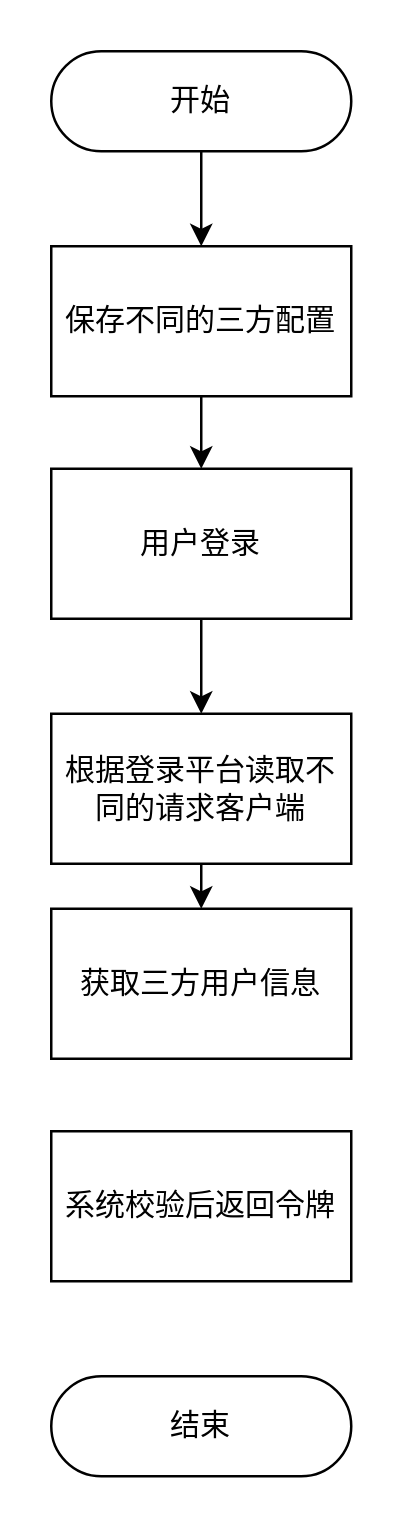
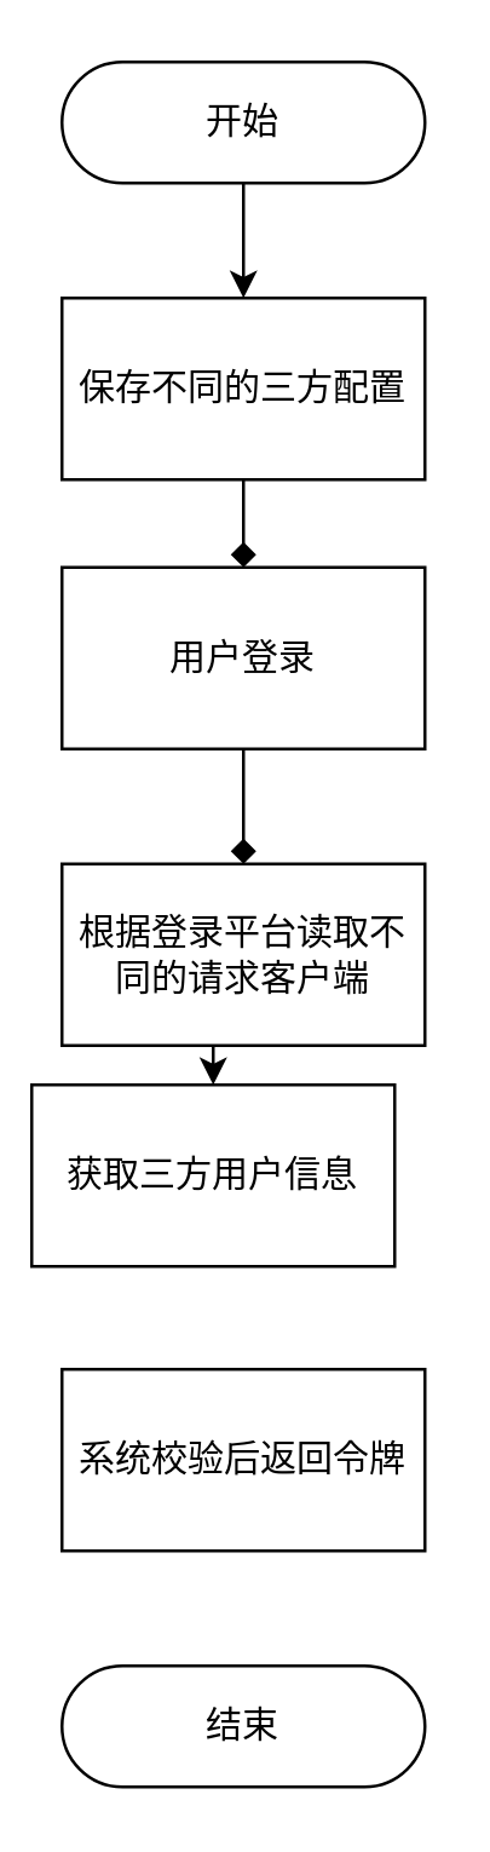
  <mxCell id="0" />
  <mxCell id="1" parent="0" />
- <mxCell id="2" style="edgeStyle=orthogonalEdgeStyle;rounded=0;orthogonalLoop=1;jettySize=auto;html=1;exitX=0.5;exitY=1;exitDx=0;exitDy=0;entryX=0.5;entryY=0;entryDx=0;entryDy=0;" edge="1" parent="1" source="3" target="8"><mxGeometry relative="1" as="geometry" /></mxCell>
+ <mxCell id="2" style="edgeStyle=orthogonalEdgeStyle;rounded=0;orthogonalLoop=1;jettySize=auto;html=1;exitX=0.5;exitY=1;exitDx=0;exitDy=0;entryX=0.5;entryY=0;entryDx=0;entryDy=0;endArrow=diamond;" edge="1" parent="1" source="3" target="8"><mxGeometry relative="1" as="geometry" /></mxCell>
  <mxCell id="3" value="保存不同的三方配置" style="rounded=0;whiteSpace=wrap;html=1;" vertex="1" parent="1"><mxGeometry x="20" y="98" width="120" height="60" as="geometry" /></mxCell>
  <mxCell id="4" style="edgeStyle=orthogonalEdgeStyle;rounded=0;orthogonalLoop=1;jettySize=auto;html=1;exitX=0.5;exitY=1;exitDx=0;exitDy=0;entryX=0.5;entryY=0;entryDx=0;entryDy=0;" edge="1" parent="1" source="5" target="3"><mxGeometry relative="1" as="geometry" /></mxCell>
  <mxCell id="5" value="开始" style="rounded=1;whiteSpace=wrap;html=1;arcSize=50;" vertex="1" parent="1"><mxGeometry x="20" y="20" width="120" height="40" as="geometry" /></mxCell>
  <mxCell id="6" value="结束" style="rounded=1;whiteSpace=wrap;html=1;arcSize=50;" vertex="1" parent="1"><mxGeometry x="20" y="550" width="120" height="40" as="geometry" /></mxCell>
- <mxCell id="7" style="edgeStyle=orthogonalEdgeStyle;rounded=0;orthogonalLoop=1;jettySize=auto;html=1;exitX=0.5;exitY=1;exitDx=0;exitDy=0;entryX=0.5;entryY=0;entryDx=0;entryDy=0;" edge="1" parent="1" source="8" target="10"><mxGeometry relative="1" as="geometry" /></mxCell>
+ <mxCell id="7" style="edgeStyle=orthogonalEdgeStyle;rounded=0;orthogonalLoop=1;jettySize=auto;html=1;exitX=0.5;exitY=1;exitDx=0;exitDy=0;entryX=0.5;entryY=0;entryDx=0;entryDy=0;endArrow=diamond;" edge="1" parent="1" source="8" target="10"><mxGeometry relative="1" as="geometry" /></mxCell>
  <mxCell id="8" value="用户登录" style="rounded=0;whiteSpace=wrap;html=1;" vertex="1" parent="1"><mxGeometry x="20" y="187" width="120" height="60" as="geometry" /></mxCell>
  <mxCell id="9" style="edgeStyle=orthogonalEdgeStyle;rounded=0;orthogonalLoop=1;jettySize=auto;html=1;exitX=0.5;exitY=1;exitDx=0;exitDy=0;entryX=0.5;entryY=0;entryDx=0;entryDy=0;" edge="1" parent="1" source="10" target="11"><mxGeometry relative="1" as="geometry" /></mxCell>
  <mxCell id="10" value="根据登录平台读取不同的请求&lt;span style=&quot;background-color: transparent; color: light-dark(rgb(0, 0, 0), rgb(255, 255, 255));&quot;&gt;客户端&lt;/span&gt;" style="rounded=0;whiteSpace=wrap;html=1;" vertex="1" parent="1"><mxGeometry x="20" y="285" width="120" height="60" as="geometry" /></mxCell>
- <mxCell id="11" value="获取三方用户信息" style="rounded=0;whiteSpace=wrap;html=1;" vertex="1" parent="1"><mxGeometry x="20" y="363" width="120" height="60" as="geometry" /></mxCell>
+ <mxCell id="11" value="获取三方用户信息" style="rounded=0;whiteSpace=wrap;html=1;" vertex="1" parent="1"><mxGeometry x="10" y="358" width="120" height="60" as="geometry" /></mxCell>
  <mxCell id="12" value="系统校验后返回令牌" style="rounded=0;whiteSpace=wrap;html=1;" vertex="1" parent="1"><mxGeometry x="20" y="452" width="120" height="60" as="geometry" /></mxCell>
